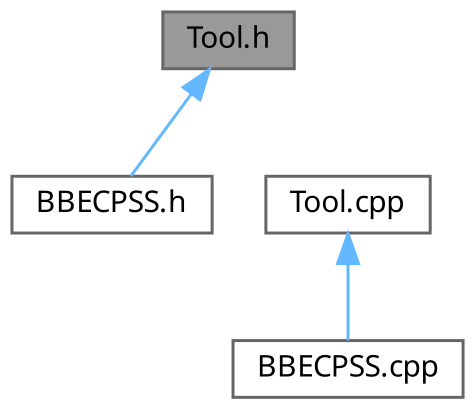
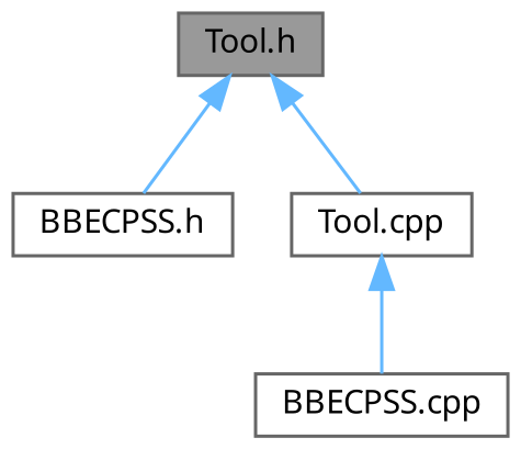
  digraph {
    fontname="Noto Sans"
    node [color=grey40 fillcolor=white fontname="Noto Sans" fontsize=10 shape=box style=filled]
    edge [color=steelblue1 dir=back fontname="Noto Sans" fontsize=10 labelfontname=Helvetica labelfontsize=10 style=solid]
    n1 [color=gray40 fillcolor=grey60 fontcolor=black height=0.2 label="Tool.h" width=0.4]
    n2 [height=0.2 label="BBECPSS.h" width=0.4]
    n3 [height=0.2 label="Tool.cpp" width=0.4]
    n4 [height=0.2 label="BBECPSS.cpp" width=0.4]
    n1 -> n2
+   n1 -> n3
    n3 -> n4
  }
